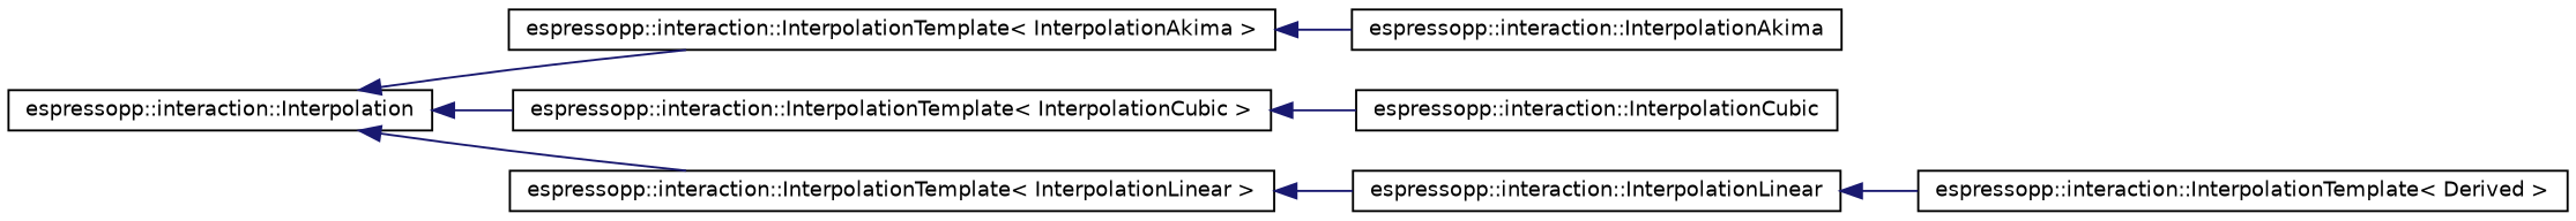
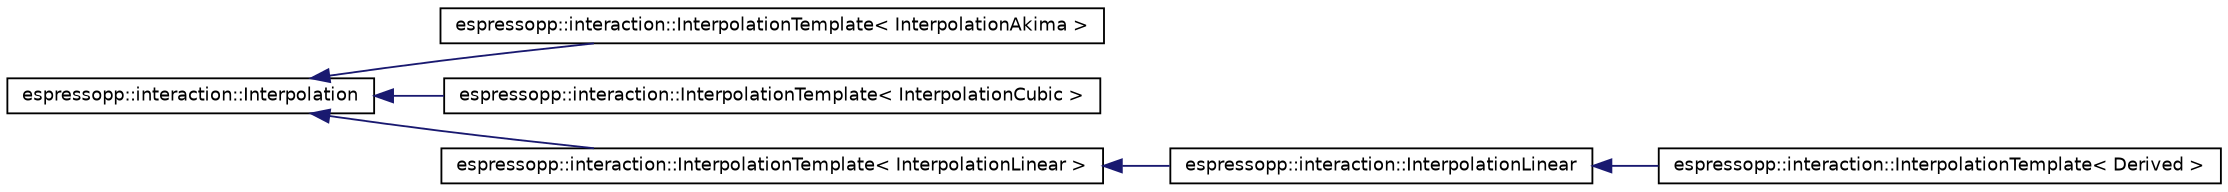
  digraph {
    rankdir=LR
    node [color=black fillcolor=white fontname=Helvetica fontsize=10 shape=record style=filled]
    edge [color=midnightblue dir=back fontname=Helvetica fontsize=10 labelfontname=Helvetica labelfontsize=10 style=solid]
    n1 [height=0.2 label="espressopp::interaction::Interpolation" width=0.4]
    n2 [height=0.2 label="espressopp::interaction::InterpolationTemplate\< InterpolationAkima \>" width=0.4]
    n3 [height=0.2 label="espressopp::interaction::InterpolationTemplate\< InterpolationCubic \>" width=0.4]
    n4 [height=0.2 label="espressopp::interaction::InterpolationTemplate\< InterpolationLinear \>" width=0.4]
    n5 [height=0.2 label="espressopp::interaction::InterpolationTemplate\< Derived \>" width=0.4]
-   n6 [height=0.2 label="espressopp::interaction::InterpolationAkima" width=0.4]
-   n7 [height=0.2 label="espressopp::interaction::InterpolationCubic" width=0.4]
    n8 [height=0.2 label="espressopp::interaction::InterpolationLinear" width=0.4]
    n1 -> n2
    n1 -> n3
    n1 -> n4
-   n2 -> n6
-   n3 -> n7
    n4 -> n8
    n8 -> n5
  }
